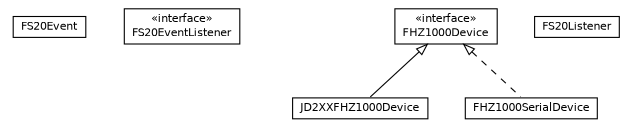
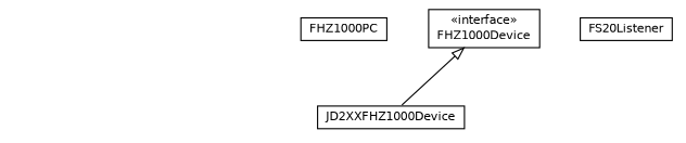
  digraph {
    nodesep=0.25
    ranksep=0.5
    node [fontcolor=black fontname=Helvetica fontsize=10.0 shape=plaintext]
    edge [arrowtail=empty dir=back fontname=Helvetica fontsize=10 headport=p labelfontname=Helvetica labelfontsize=10 tailport=p]
-   n1 [label=<<table title="org.universAAL.lddi.fs20.connect.FS20Event" border="0" cellborder="1" cellspacing="0" cellpadding="2" port="p" href="./FS20Event.html"> 		<tr><td><table border="0" cellspacing="0" cellpadding="1"> <tr><td align="center" balign="center"> FS20Event </td></tr> 		</table></td></tr> 		</table>>]
-   n2 [label=<<table title="org.universAAL.lddi.fs20.connect.FS20EventListener" border="0" cellborder="1" cellspacing="0" cellpadding="2" port="p" href="./FS20EventListener.html"> 		<tr><td><table border="0" cellspacing="0" cellpadding="1"> <tr><td align="center" balign="center"> &#171;interface&#187; </td></tr> <tr><td align="center" balign="center"> FS20EventListener </td></tr> 		</table></td></tr> 		</table>>]
+   n3 [label=<<table title="org.universAAL.lddi.fs20.connect.FHZ1000PC" border="0" cellborder="1" cellspacing="0" cellpadding="2" port="p" href="./FHZ1000PC.html"> 		<tr><td><table border="0" cellspacing="0" cellpadding="1"> <tr><td align="center" balign="center"> FHZ1000PC </td></tr> 		</table></td></tr> 		</table>>]
    n4 [label=<<table title="org.universAAL.lddi.fs20.connect.FHZ1000PC.FHZ1000Device" border="0" cellborder="1" cellspacing="0" cellpadding="2" port="p" href="./FHZ1000PC.FHZ1000Device.html"> 		<tr><td><table border="0" cellspacing="0" cellpadding="1"> <tr><td align="center" balign="center"> &#171;interface&#187; </td></tr> <tr><td align="center" balign="center"> FHZ1000Device </td></tr> 		</table></td></tr> 		</table>>]
    n5 [label=<<table title="org.universAAL.lddi.fs20.connect.FHZ1000PC.JD2XXFHZ1000Device" border="0" cellborder="1" cellspacing="0" cellpadding="2" port="p" href="./FHZ1000PC.JD2XXFHZ1000Device.html"> 		<tr><td><table border="0" cellspacing="0" cellpadding="1"> <tr><td align="center" balign="center"> JD2XXFHZ1000Device </td></tr> 		</table></td></tr> 		</table>>]
-   n6 [label=<<table title="org.universAAL.lddi.fs20.connect.FHZ1000PC.FHZ1000SerialDevice" border="0" cellborder="1" cellspacing="0" cellpadding="2" port="p" href="./FHZ1000PC.FHZ1000SerialDevice.html"> 		<tr><td><table border="0" cellspacing="0" cellpadding="1"> <tr><td align="center" balign="center"> FHZ1000SerialDevice </td></tr> 		</table></td></tr> 		</table>>]
    n7 [label=<<table title="org.universAAL.lddi.fs20.connect.FS20Listener" border="0" cellborder="1" cellspacing="0" cellpadding="2" port="p" href="./FS20Listener.html"> 		<tr><td><table border="0" cellspacing="0" cellpadding="1"> <tr><td align="center" balign="center"> FS20Listener </td></tr> 		</table></td></tr> 		</table>>]
    n4 -> n5 [style=solid]
-   n4 -> n6 [style=dashed]
  }
